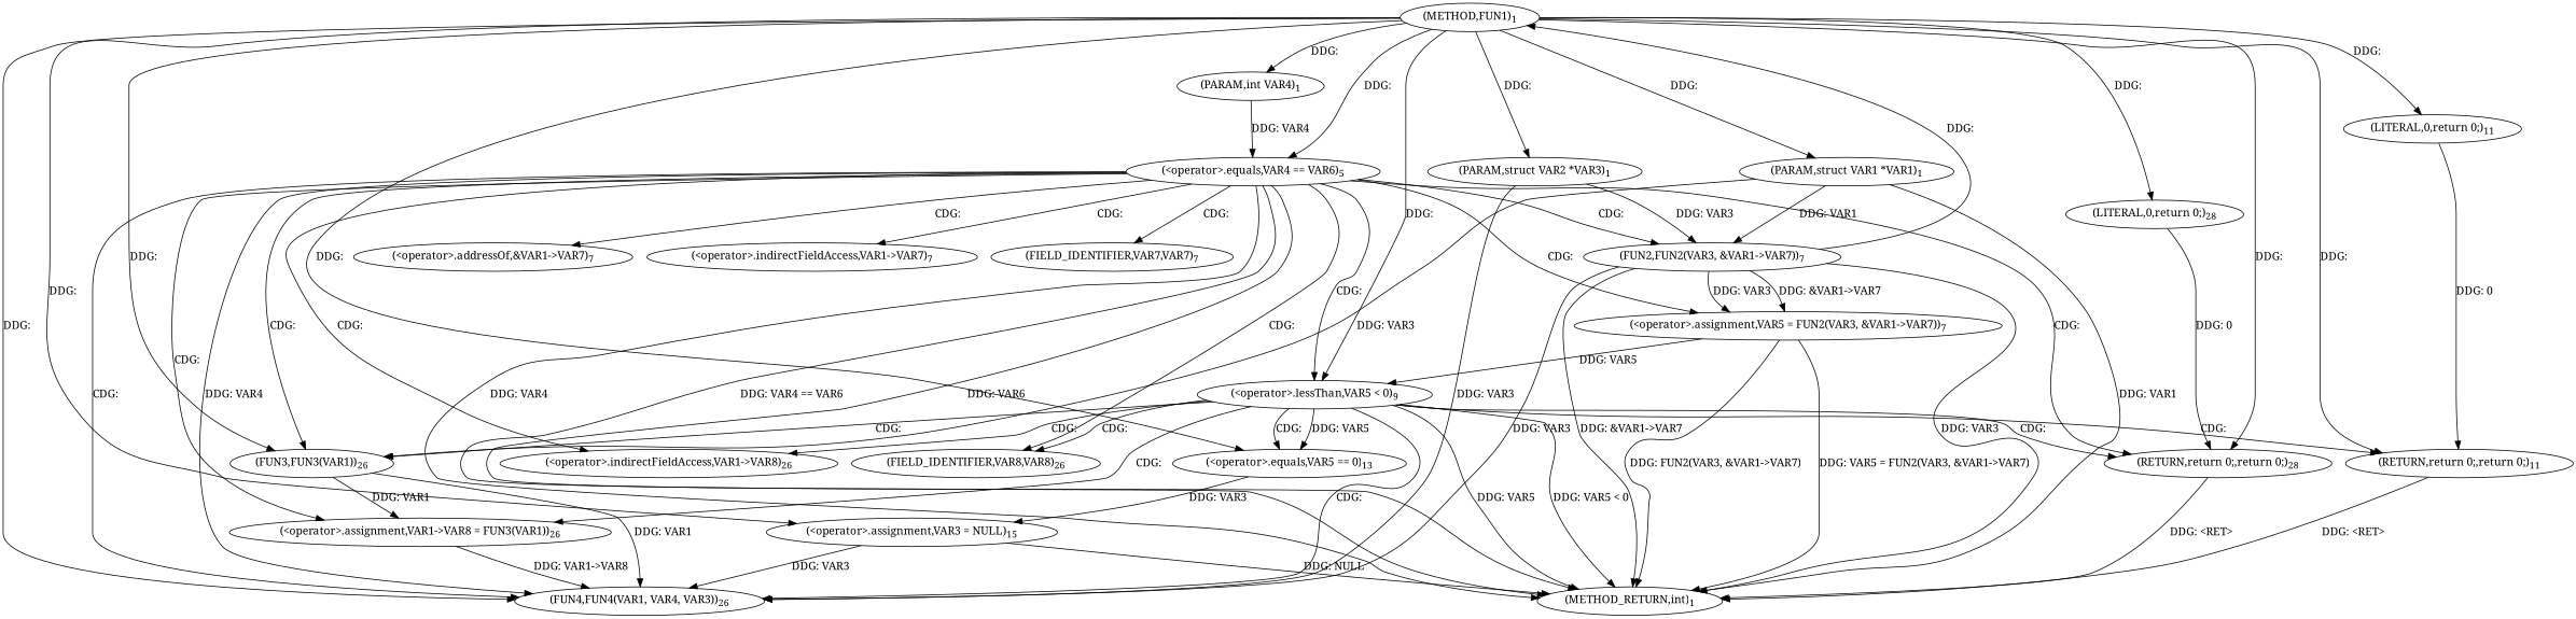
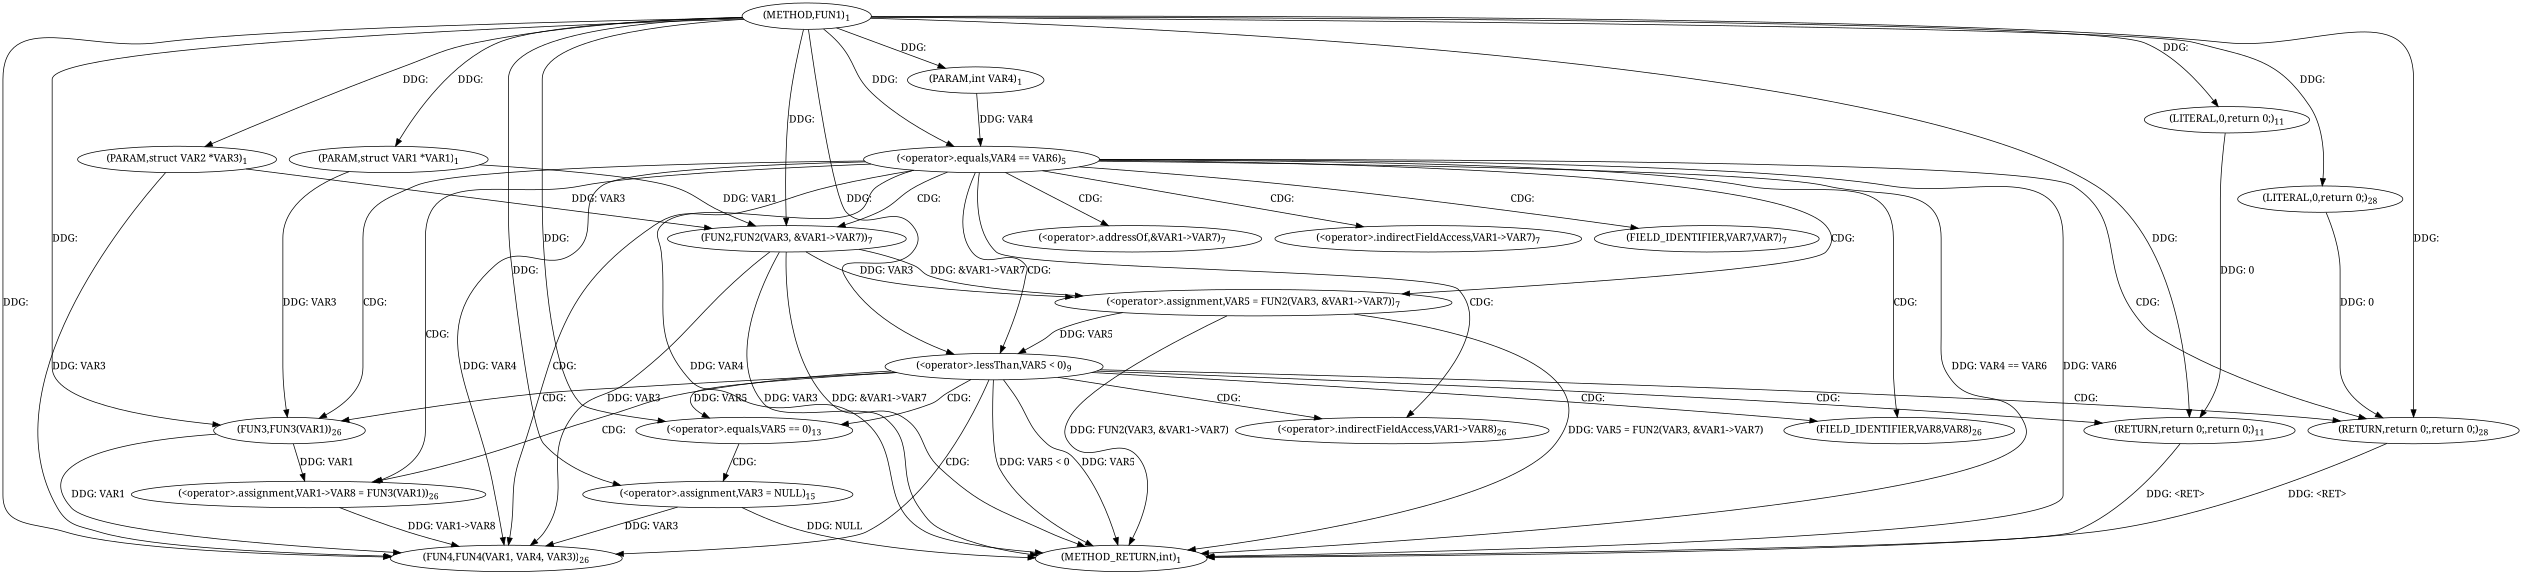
  digraph {
    fontname="Noto Serif"
    node [fontname="Noto Serif"]
    edge [fontname="Noto Serif"]
    n1 [label=<(METHOD,FUN1)<SUB>1</SUB>>]
    n2 [label=<(PARAM,struct VAR1 *VAR1)<SUB>1</SUB>>]
    n3 [label=<(PARAM,struct VAR2 *VAR3)<SUB>1</SUB>>]
    n4 [label=<(PARAM,int VAR4)<SUB>1</SUB>>]
    n5 [label=<(FUN4,FUN4(VAR1, VAR4, VAR3))<SUB>26</SUB>>]
    n6 [label=<(RETURN,return 0;,return 0;)<SUB>28</SUB>>]
    n7 [label=<(&lt;operator&gt;.equals,VAR4 == VAR6)<SUB>5</SUB>>]
    n8 [label=<(LITERAL,0,return 0;)<SUB>28</SUB>>]
    n9 [label=<(FUN3,FUN3(VAR1))<SUB>26</SUB>>]
    n10 [label=<(&lt;operator&gt;.lessThan,VAR5 &lt; 0)<SUB>9</SUB>>]
    n11 [label=<(&lt;operator&gt;.equals,VAR5 == 0)<SUB>13</SUB>>]
    n12 [label=<(FUN2,FUN2(VAR3, &amp;VAR1-&gt;VAR7))<SUB>7</SUB>>]
    n13 [label=<(RETURN,return 0;,return 0;)<SUB>11</SUB>>]
    n14 [label=<(&lt;operator&gt;.assignment,VAR3 = NULL)<SUB>15</SUB>>]
    n15 [label=<(LITERAL,0,return 0;)<SUB>11</SUB>>]
    n16 [label=<(METHOD_RETURN,int)<SUB>1</SUB>>]
    n17 [label=<(&lt;operator&gt;.assignment,VAR1-&gt;VAR8 = FUN3(VAR1))<SUB>26</SUB>>]
    n18 [label=<(&lt;operator&gt;.assignment,VAR5 = FUN2(VAR3, &amp;VAR1-&gt;VAR7))<SUB>7</SUB>>]
    n19 [label=<(&lt;operator&gt;.indirectFieldAccess,VAR1-&gt;VAR8)<SUB>26</SUB>>]
    n20 [label=<(FIELD_IDENTIFIER,VAR8,VAR8)<SUB>26</SUB>>]
    n21 [label=<(&lt;operator&gt;.addressOf,&amp;VAR1-&gt;VAR7)<SUB>7</SUB>>]
    n22 [label=<(&lt;operator&gt;.indirectFieldAccess,VAR1-&gt;VAR7)<SUB>7</SUB>>]
    n23 [label=<(FIELD_IDENTIFIER,VAR7,VAR7)<SUB>7</SUB>>]
    n1 -> n2 [label="DDG: "]
    n1 -> n3 [label="DDG: "]
    n1 -> n4 [label="DDG: "]
    n1 -> n5 [label="DDG: "]
    n1 -> n6 [label="DDG: "]
    n1 -> n7 [label="DDG: "]
    n1 -> n8 [label="DDG: "]
    n1 -> n9 [label="DDG: "]
    n1 -> n10 [label="DDG: "]
    n1 -> n11 [label="DDG: "]
-   n12 -> n1 [label="DDG: "]
+   n1 -> n12 [label="DDG: "]
    n1 -> n13 [label="DDG: "]
    n1 -> n14 [label="DDG: "]
    n1 -> n15 [label="DDG: "]
    n2 -> n9 [label="DDG: VAR3"]
    n2 -> n12 [label="DDG: VAR1"]
-   n2 -> n16 [label="DDG: VAR1"]
    n3 -> n5 [label="DDG: VAR3"]
    n3 -> n12 [label="DDG: VAR3"]
    n4 -> n7 [label="DDG: VAR4"]
    n6 -> n16 [label="DDG: &lt;RET&gt;"]
    n7 -> n5 [label="DDG: VAR4"]
    n7 -> n5 [label="CDG: "]
    n7 -> n6 [label="CDG: "]
    n7 -> n9 [label="CDG: "]
    n7 -> n10 [label="CDG: "]
    n7 -> n12 [label="CDG: "]
    n7 -> n16 [label="DDG: VAR4"]
    n7 -> n16 [label="DDG: VAR4 == VAR6"]
    n7 -> n16 [label="DDG: VAR6"]
    n7 -> n17 [label="CDG: "]
    n7 -> n18 [label="CDG: "]
    n7 -> n19 [label="CDG: "]
    n7 -> n20 [label="CDG: "]
    n7 -> n21 [label="CDG: "]
    n7 -> n22 [label="CDG: "]
    n7 -> n23 [label="CDG: "]
    n8 -> n6 [label="DDG: 0"]
    n9 -> n5 [label="DDG: VAR1"]
    n9 -> n17 [label="DDG: VAR1"]
    n10 -> n5 [label="CDG: "]
    n10 -> n6 [label="CDG: "]
    n10 -> n9 [label="CDG: "]
    n10 -> n11 [label="DDG: VAR5"]
    n10 -> n11 [label="CDG: "]
    n10 -> n13 [label="CDG: "]
    n10 -> n16 [label="DDG: VAR5"]
    n10 -> n16 [label="DDG: VAR5 &lt; 0"]
    n10 -> n17 [label="CDG: "]
    n10 -> n19 [label="CDG: "]
    n10 -> n20 [label="CDG: "]
-   n11 -> n14 [label="DDG: VAR3"]
+   n11 -> n14 [label="CDG: "]
    n12 -> n5 [label="DDG: VAR3"]
    n12 -> n16 [label="DDG: VAR3"]
    n12 -> n16 [label="DDG: &amp;VAR1-&gt;VAR7"]
    n12 -> n18 [label="DDG: VAR3"]
    n12 -> n18 [label="DDG: &amp;VAR1-&gt;VAR7"]
    n13 -> n16 [label="DDG: &lt;RET&gt;"]
    n14 -> n5 [label="DDG: VAR3"]
    n14 -> n16 [label="DDG: NULL"]
    n15 -> n13 [label="DDG: 0"]
    n17 -> n5 [label="DDG: VAR1-&gt;VAR8"]
    n18 -> n10 [label="DDG: VAR5"]
    n18 -> n16 [label="DDG: FUN2(VAR3, &amp;VAR1-&gt;VAR7)"]
    n18 -> n16 [label="DDG: VAR5 = FUN2(VAR3, &amp;VAR1-&gt;VAR7)"]
  }
